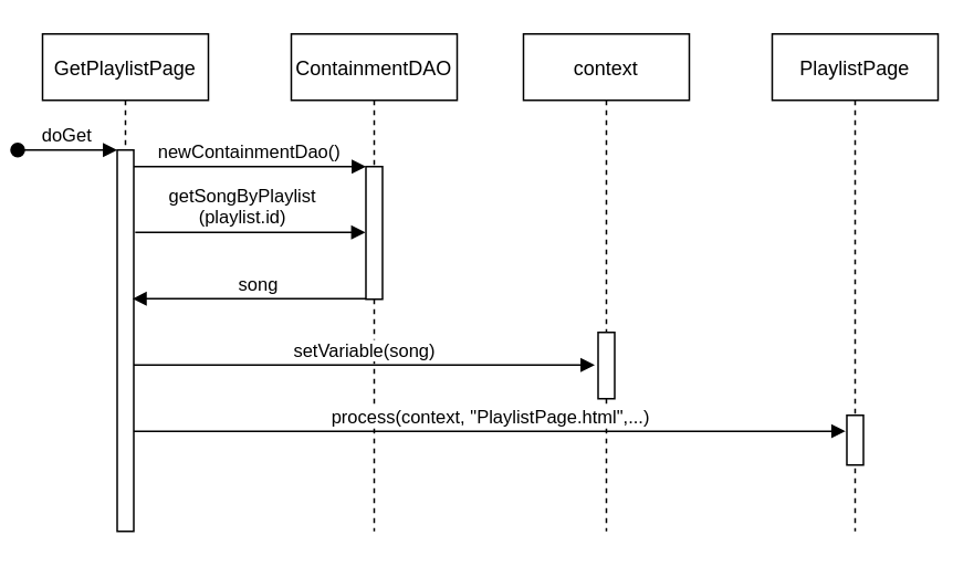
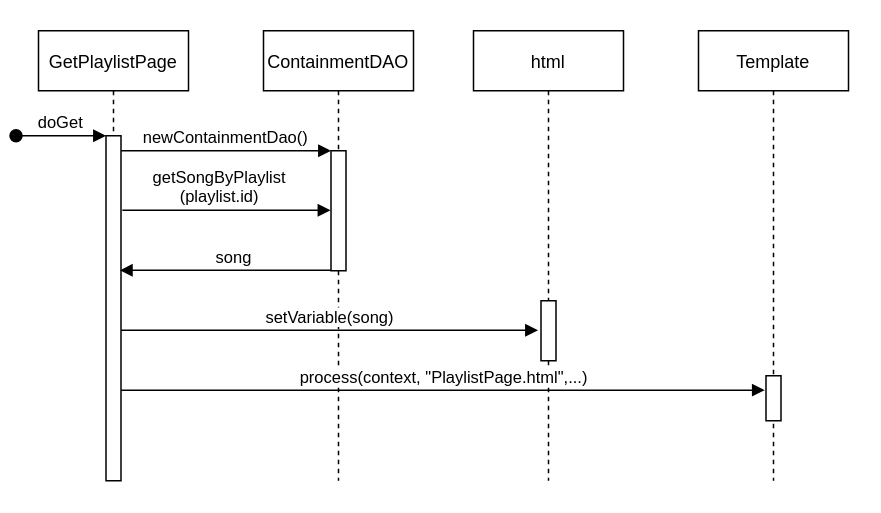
  <mxCell id="0" />
  <mxCell id="1" parent="0" />
  <mxCell id="2" value="GetPlaylistPage" style="shape=umlLifeline;perimeter=lifelinePerimeter;container=1;collapsible=0;recursiveResize=0;rounded=0;shadow=0;strokeWidth=1;" parent="1" vertex="1"><mxGeometry x="20" y="20" width="100" height="300" as="geometry" /></mxCell>
  <mxCell id="3" value="" style="points=[];perimeter=orthogonalPerimeter;rounded=0;shadow=0;strokeWidth=1;" parent="2" vertex="1"><mxGeometry x="45" y="70" width="10" height="230" as="geometry" /></mxCell>
  <mxCell id="4" value="doGet" style="verticalAlign=bottom;startArrow=oval;endArrow=block;startSize=8;shadow=0;strokeWidth=1;" parent="2" target="3" edge="1"><mxGeometry relative="1" as="geometry"><mxPoint x="-15" y="70" as="sourcePoint" /></mxGeometry></mxCell>
  <mxCell id="5" value="ContainmentDAO" style="shape=umlLifeline;perimeter=lifelinePerimeter;container=1;collapsible=0;recursiveResize=0;rounded=0;shadow=0;strokeWidth=1;" parent="1" vertex="1"><mxGeometry x="170" y="20" width="100" height="300" as="geometry" /></mxCell>
  <mxCell id="6" value="" style="points=[];perimeter=orthogonalPerimeter;rounded=0;shadow=0;strokeWidth=1;" parent="5" vertex="1"><mxGeometry x="45" y="80" width="10" height="80" as="geometry" /></mxCell>
  <mxCell id="7" value="newContainmentDao()" style="verticalAlign=bottom;endArrow=block;entryX=0;entryY=0;shadow=0;strokeWidth=1;" parent="1" source="3" target="6" edge="1"><mxGeometry relative="1" as="geometry"><mxPoint x="225" y="100" as="sourcePoint" /></mxGeometry></mxCell>
- <mxCell id="8" value="context" style="shape=umlLifeline;perimeter=lifelinePerimeter;container=1;collapsible=0;recursiveResize=0;rounded=0;shadow=0;strokeWidth=1;" parent="1" vertex="1"><mxGeometry x="310" y="20" width="100" height="300" as="geometry" /></mxCell>
+ <mxCell id="8" value="html" style="shape=umlLifeline;perimeter=lifelinePerimeter;container=1;collapsible=0;recursiveResize=0;rounded=0;shadow=0;strokeWidth=1;" parent="1" vertex="1"><mxGeometry x="310" y="20" width="100" height="300" as="geometry" /></mxCell>
  <mxCell id="9" value="" style="points=[];perimeter=orthogonalPerimeter;rounded=0;shadow=0;strokeWidth=1;" parent="8" vertex="1"><mxGeometry x="45" y="180" width="10" height="40" as="geometry" /></mxCell>
- <mxCell id="10" value="PlaylistPage" style="shape=umlLifeline;perimeter=lifelinePerimeter;container=1;collapsible=0;recursiveResize=0;rounded=0;shadow=0;strokeWidth=1;" parent="1" vertex="1"><mxGeometry x="460" y="20" width="100" height="300" as="geometry" /></mxCell>
+ <mxCell id="10" value="Template" style="shape=umlLifeline;perimeter=lifelinePerimeter;container=1;collapsible=0;recursiveResize=0;rounded=0;shadow=0;strokeWidth=1;" parent="1" vertex="1"><mxGeometry x="460" y="20" width="100" height="300" as="geometry" /></mxCell>
  <mxCell id="11" value="" style="points=[];perimeter=orthogonalPerimeter;rounded=0;shadow=0;strokeWidth=1;" parent="10" vertex="1"><mxGeometry x="45" y="230" width="10" height="30" as="geometry" /></mxCell>
  <mxCell id="12" value="getSongByPlaylist&#10;(playlist.id)" style="verticalAlign=bottom;endArrow=block;shadow=0;strokeWidth=1;entryX=-0.033;entryY=0.496;entryDx=0;entryDy=0;entryPerimeter=0;exitX=1.089;exitY=0.216;exitDx=0;exitDy=0;exitPerimeter=0;" parent="1" source="3" target="6" edge="1"><mxGeometry x="-0.064" relative="1" as="geometry"><mxPoint x="80" y="140" as="sourcePoint" /><mxPoint x="210" y="120" as="targetPoint" /><mxPoint as="offset" /></mxGeometry></mxCell>
  <mxCell id="13" value="song" style="html=1;verticalAlign=bottom;endArrow=block;entryX=0.922;entryY=0.39;entryDx=0;entryDy=0;entryPerimeter=0;" parent="1" source="6" target="3" edge="1"><mxGeometry x="-0.072" width="80" relative="1" as="geometry"><mxPoint x="120" y="150" as="sourcePoint" /><mxPoint x="80" y="180" as="targetPoint" /><mxPoint as="offset" /></mxGeometry></mxCell>
  <mxCell id="14" value="setVariable(song)" style="html=1;verticalAlign=bottom;endArrow=block;entryX=-0.2;entryY=0.492;entryDx=0;entryDy=0;entryPerimeter=0;" parent="1" source="3" target="9" edge="1"><mxGeometry width="80" relative="1" as="geometry"><mxPoint x="110" y="220" as="sourcePoint" /><mxPoint x="350" y="220" as="targetPoint" /></mxGeometry></mxCell>
  <mxCell id="15" value="process(context, &quot;PlaylistPage.html&quot;,...)" style="html=1;verticalAlign=bottom;endArrow=block;entryX=-0.078;entryY=0.32;entryDx=0;entryDy=0;entryPerimeter=0;" parent="1" source="3" target="11" edge="1"><mxGeometry width="80" relative="1" as="geometry"><mxPoint x="80" y="260" as="sourcePoint" /><mxPoint x="440" y="260" as="targetPoint" /></mxGeometry></mxCell>
